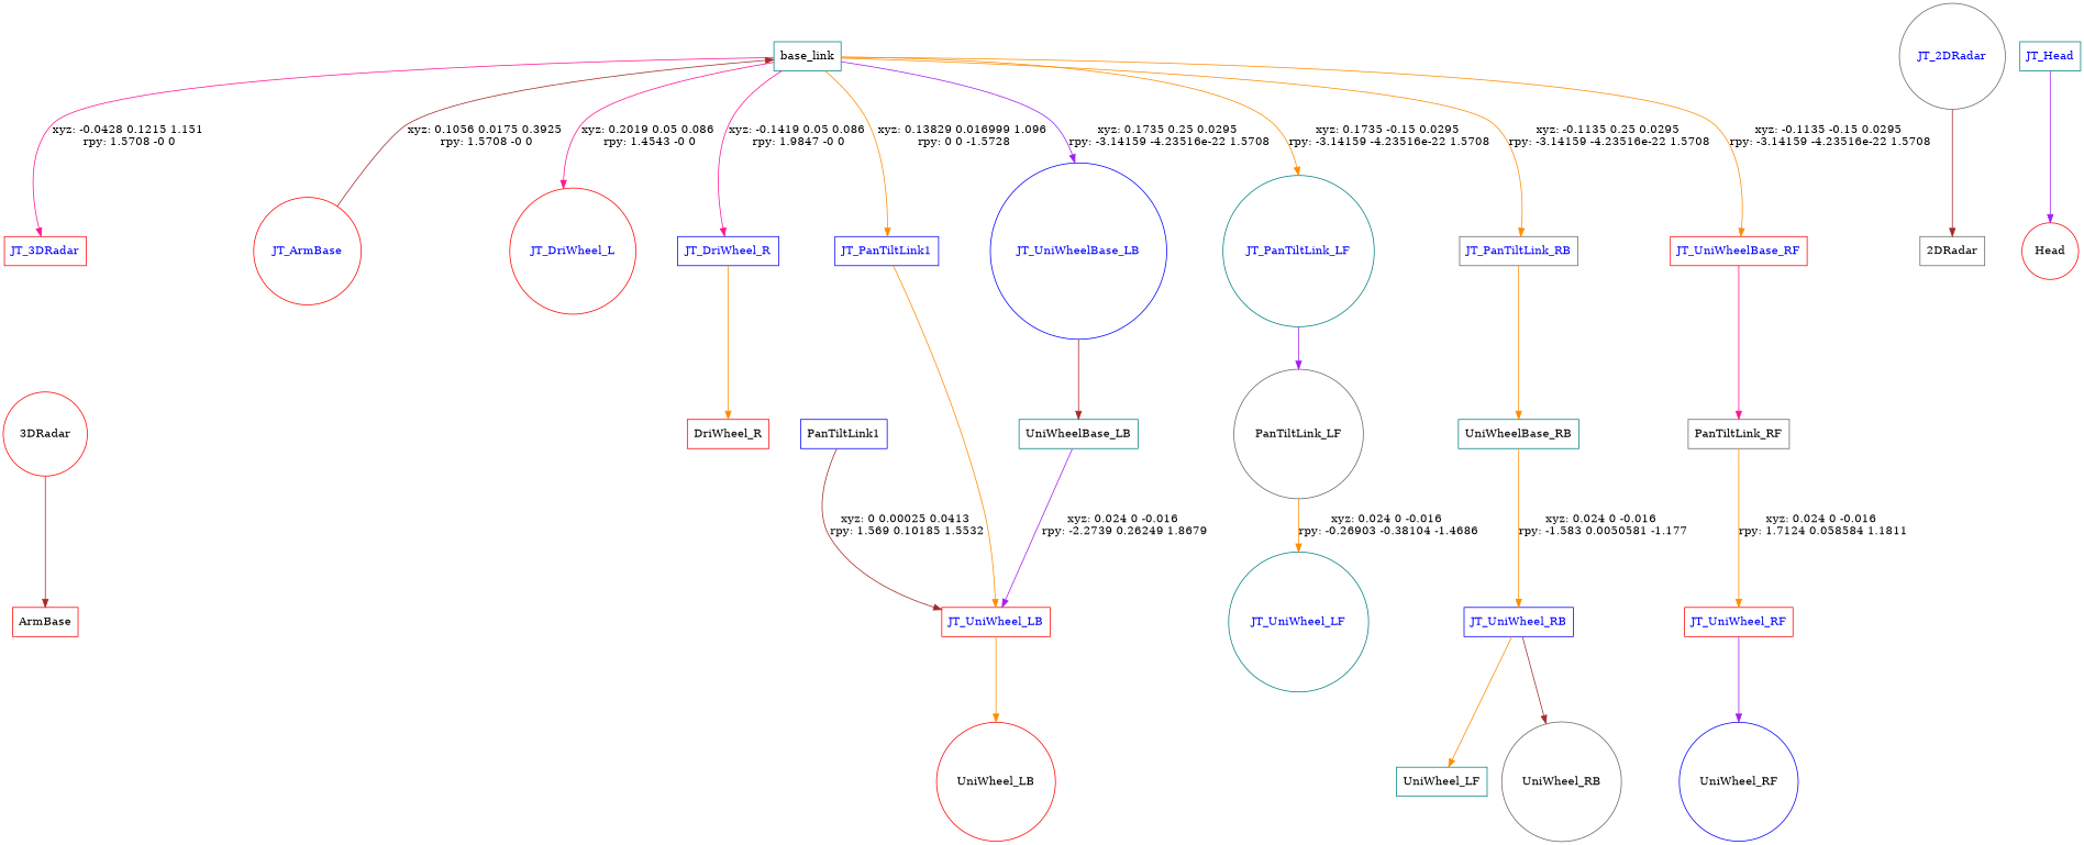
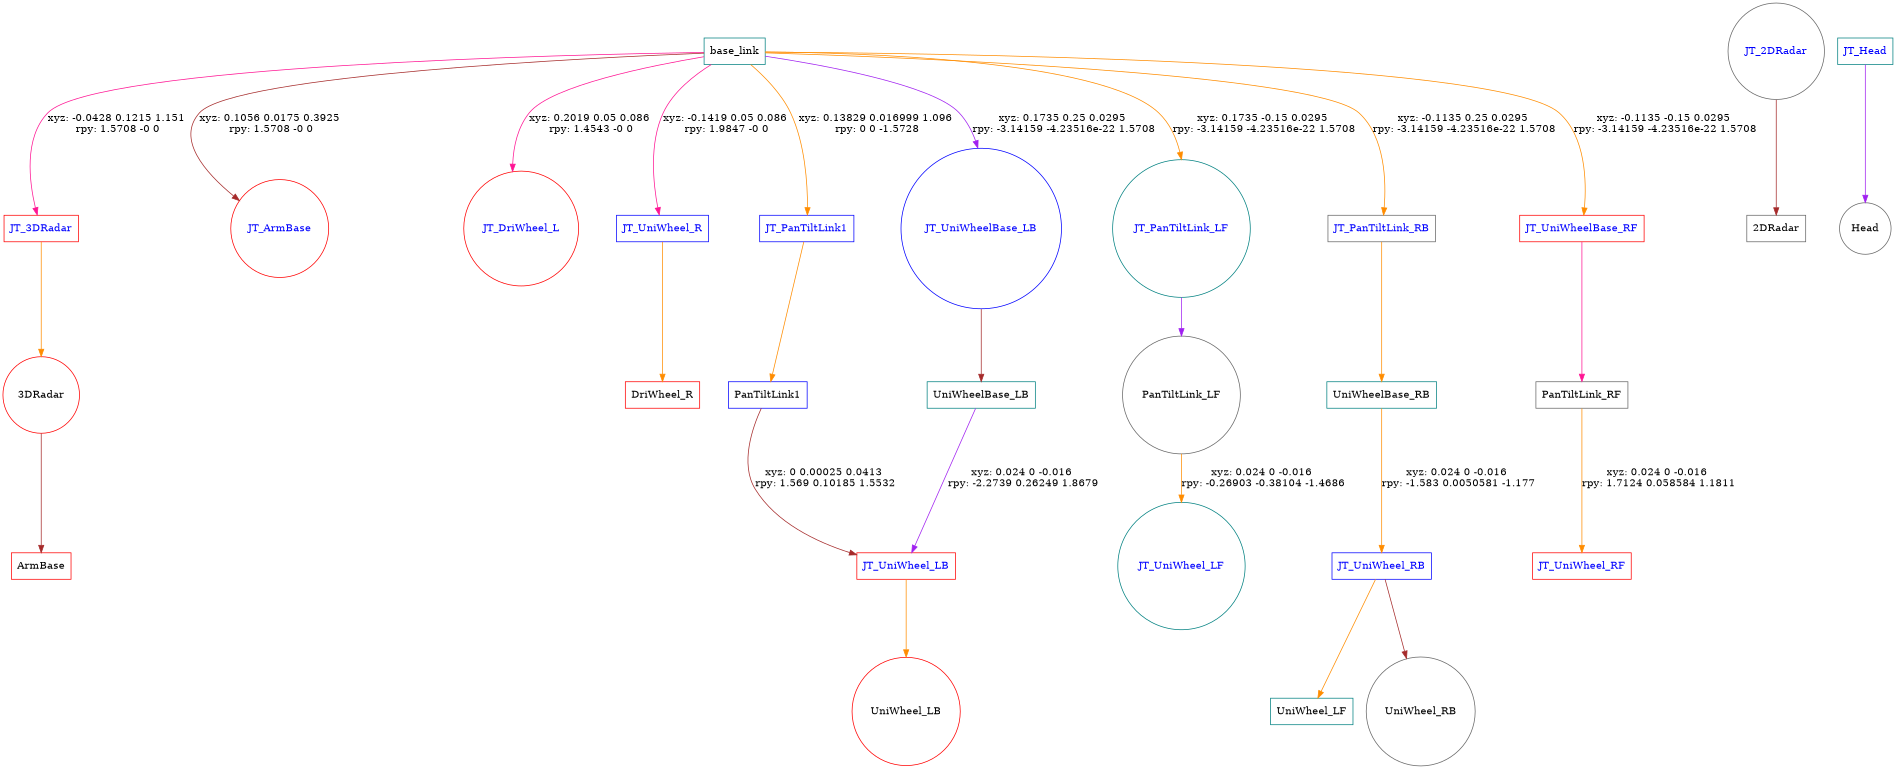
  digraph {
    node [color=red shape=box]
    edge [color=darkorange]
    n1 [color=teal label=base_link]
    JT_3DRadar [fontcolor=blue]
    JT_ArmBase [fontcolor=blue shape=circle]
    JT_DriWheel_L [fontcolor=blue shape=circle]
-   JT_DriWheel_R [color=blue fontcolor=blue]
+   JT_DriWheel_R [color=blue fontcolor=blue label=JT_UniWheel_R]
    JT_PanTiltLink1 [color=blue fontcolor=blue]
    JT_UniWheelBase_LB [color=blue fontcolor=blue shape=circle]
    n8 [color=teal fontcolor=blue label=JT_PanTiltLink_LF shape=circle]
    n9 [color=gray40 fontcolor=blue label=JT_PanTiltLink_RB]
    JT_UniWheelBase_RF [fontcolor=blue]
    JT_2DRadar [color=gray40 fontcolor=blue shape=circle]
    n12 [color=gray40 label="2DRadar"]
    n13 [label="3DRadar" shape=circle]
    n14 [label=DriWheel_R]
    n15 [color=blue label=PanTiltLink1]
    n16 [color=teal label=UniWheelBase_LB]
    n17 [color=gray40 label=PanTiltLink_LF shape=circle]
    n18 [color=teal label=UniWheelBase_RB]
    n19 [color=gray40 label=PanTiltLink_RF]
    n20 [label=ArmBase]
    JT_UniWheel_LB [fontcolor=blue]
    JT_Head [color=teal fontcolor=blue]
-   n23 [label=Head shape=circle]
+   n23 [color=gray40 label=Head shape=circle]
    n24 [label=UniWheel_LB shape=circle]
    JT_UniWheel_LF [color=teal fontcolor=blue shape=circle]
    n26 [color=teal label=UniWheel_LF]
    JT_UniWheel_RB [color=blue fontcolor=blue]
    n28 [color=gray40 label=UniWheel_RB shape=circle]
    JT_UniWheel_RF [fontcolor=blue]
-   n30 [color=blue label=UniWheel_RF shape=circle]
    n1 -> JT_3DRadar [color=deeppink label="xyz: -0.0428 0.1215 1.151 \nrpy: 1.5708 -0 0"]
-   JT_ArmBase -> n1 [color=brown label="xyz: 0.1056 0.0175 0.3925 \nrpy: 1.5708 -0 0"]
+   n1 -> JT_ArmBase [color=brown label="xyz: 0.1056 0.0175 0.3925 \nrpy: 1.5708 -0 0"]
    n1 -> JT_DriWheel_L [color=deeppink label="xyz: 0.2019 0.05 0.086 \nrpy: 1.4543 -0 0"]
    n1 -> JT_DriWheel_R [color=deeppink label="xyz: -0.1419 0.05 0.086 \nrpy: 1.9847 -0 0"]
    n1 -> JT_PanTiltLink1 [label="xyz: 0.13829 0.016999 1.096 \nrpy: 0 0 -1.5728"]
    n1 -> JT_UniWheelBase_LB [color=purple label="xyz: 0.1735 0.25 0.0295 \nrpy: -3.14159 -4.23516e-22 1.5708"]
    n1 -> n8 [label="xyz: 0.1735 -0.15 0.0295 \nrpy: -3.14159 -4.23516e-22 1.5708"]
    n1 -> n9 [label="xyz: -0.1135 0.25 0.0295 \nrpy: -3.14159 -4.23516e-22 1.5708"]
    n1 -> JT_UniWheelBase_RF [label="xyz: -0.1135 -0.15 0.0295 \nrpy: -3.14159 -4.23516e-22 1.5708"]
+   JT_3DRadar -> n13
    JT_DriWheel_R -> n14
-   JT_PanTiltLink1 -> JT_UniWheel_LB
+   JT_PanTiltLink1 -> n15
    JT_UniWheelBase_LB -> n16 [color=brown]
    n8 -> n17 [color=purple]
    n9 -> n18
    JT_UniWheelBase_RF -> n19 [color=deeppink]
    JT_2DRadar -> n12 [color=brown]
    n13 -> n20 [color=brown]
    n15 -> JT_UniWheel_LB [color=brown label="xyz: 0 0.00025 0.0413 \nrpy: 1.569 0.10185 1.5532"]
    n16 -> JT_UniWheel_LB [color=purple label="xyz: 0.024 0 -0.016 \nrpy: -2.2739 0.26249 1.8679"]
    n17 -> JT_UniWheel_LF [label="xyz: 0.024 0 -0.016 \nrpy: -0.26903 -0.38104 -1.4686"]
    n18 -> JT_UniWheel_RB [label="xyz: 0.024 0 -0.016 \nrpy: -1.583 0.0050581 -1.177"]
    n19 -> JT_UniWheel_RF [label="xyz: 0.024 0 -0.016 \nrpy: 1.7124 0.058584 1.1811"]
    JT_UniWheel_LB -> n24
    JT_Head -> n23 [color=purple]
    JT_UniWheel_RB -> n26
    JT_UniWheel_RB -> n28 [color=brown]
-   JT_UniWheel_RF -> n30 [color=purple]
  }
